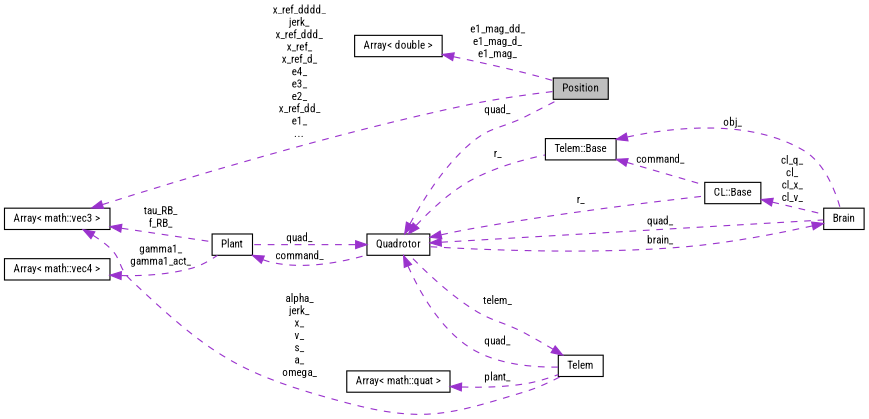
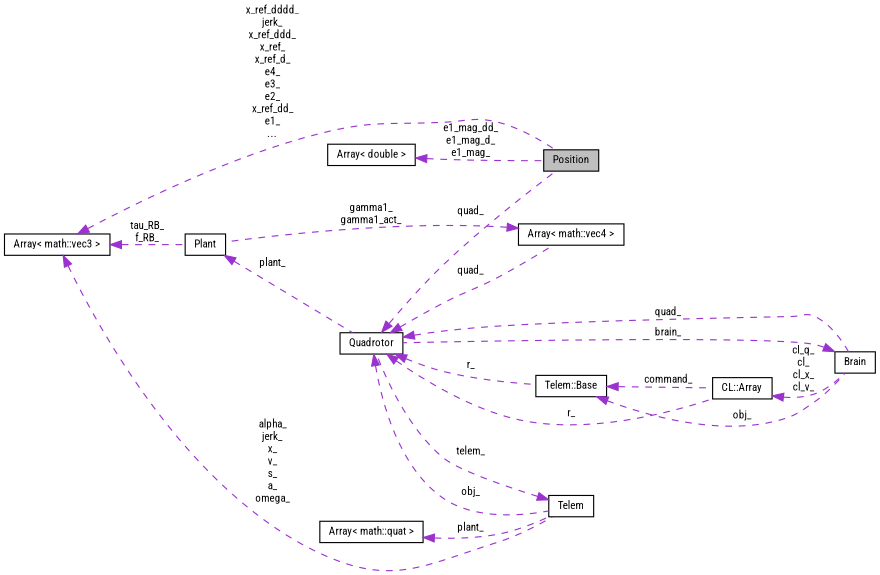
  digraph {
    fontname="Roboto Condensed"
    rankdir=LR
    node [color=black fillcolor=white fontname="Roboto Condensed" fontsize=10 shape=record style=filled]
    edge [color=darkorchid3 dir=back fontname="Roboto Condensed" fontsize=10 labelfontname=Helvetica labelfontsize=10 style=dashed]
    n1 [fillcolor=grey75 fontcolor=black height=0.2 label=Position width=0.4]
    n2 [height=0.2 label="Array\< math::vec3 \>" width=0.4]
    n3 [height=0.2 label=Plant width=0.4]
    n4 [height=0.2 label=Telem width=0.4]
    n5 [height=0.2 label=Quadrotor width=0.4]
    n6 [height=0.2 label="Array\< double \>" width=0.4]
    n7 [height=0.2 label=Brain width=0.4]
-   n8 [height=0.2 label="CL::Base" width=0.4]
+   n8 [height=0.2 label="CL::Array" width=0.4]
    n9 [height=0.2 label="Telem::Base" width=0.4]
    n10 [height=0.2 label="Array\< math::vec4 \>" width=0.4]
    n11 [height=0.2 label="Array\< math::quat \>" width=0.4]
    n2 -> n1 [label="x_ref_dddd_\njerk_\nx_ref_ddd_\nx_ref_\nx_ref_d_\ne4_\ne3_\ne2_\nx_ref_dd_\ne1_\n..."]
    n2 -> n3 [label="tau_RB_\nf_RB_"]
    n2 -> n4 [label="alpha_\njerk_\nx_\nv_\ns_\na_\nomega_"]
-   n3 -> n5 [label=command_]
+   n3 -> n5 [label=plant_]
    n4 -> n5 [label=telem_]
    n5 -> n1 [label=quad_]
-   n5 -> n3 [label=quad_]
-   n5 -> n4 [label=quad_]
+   n5 -> n10 [label=quad_]
+   n5 -> n4 [label=obj_]
    n5 -> n7 [label=quad_]
    n5 -> n8 [label=r_]
    n5 -> n9 [label=r_]
    n6 -> n1 [label="e1_mag_dd_\ne1_mag_d_\ne1_mag_"]
    n7 -> n5 [label=brain_]
    n8 -> n7 [label="cl_q_\ncl_\ncl_x_\ncl_v_"]
    n9 -> n7 [label=obj_]
    n9 -> n8 [label=command_]
    n10 -> n3 [label="gamma1_\ngamma1_act_"]
    n11 -> n4 [label=plant_]
  }
